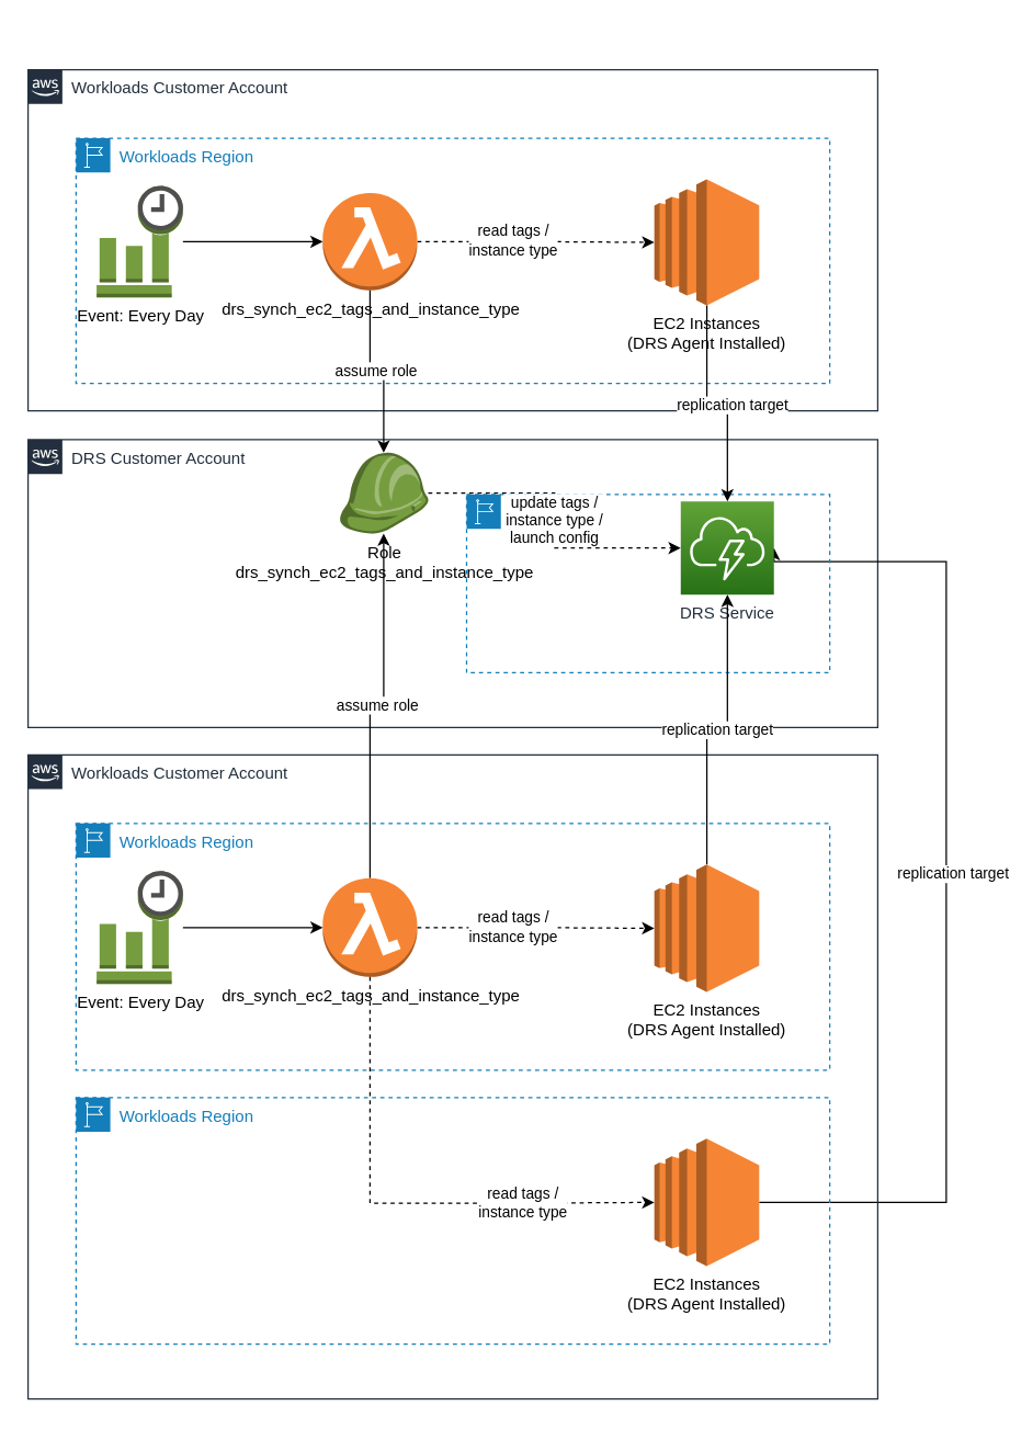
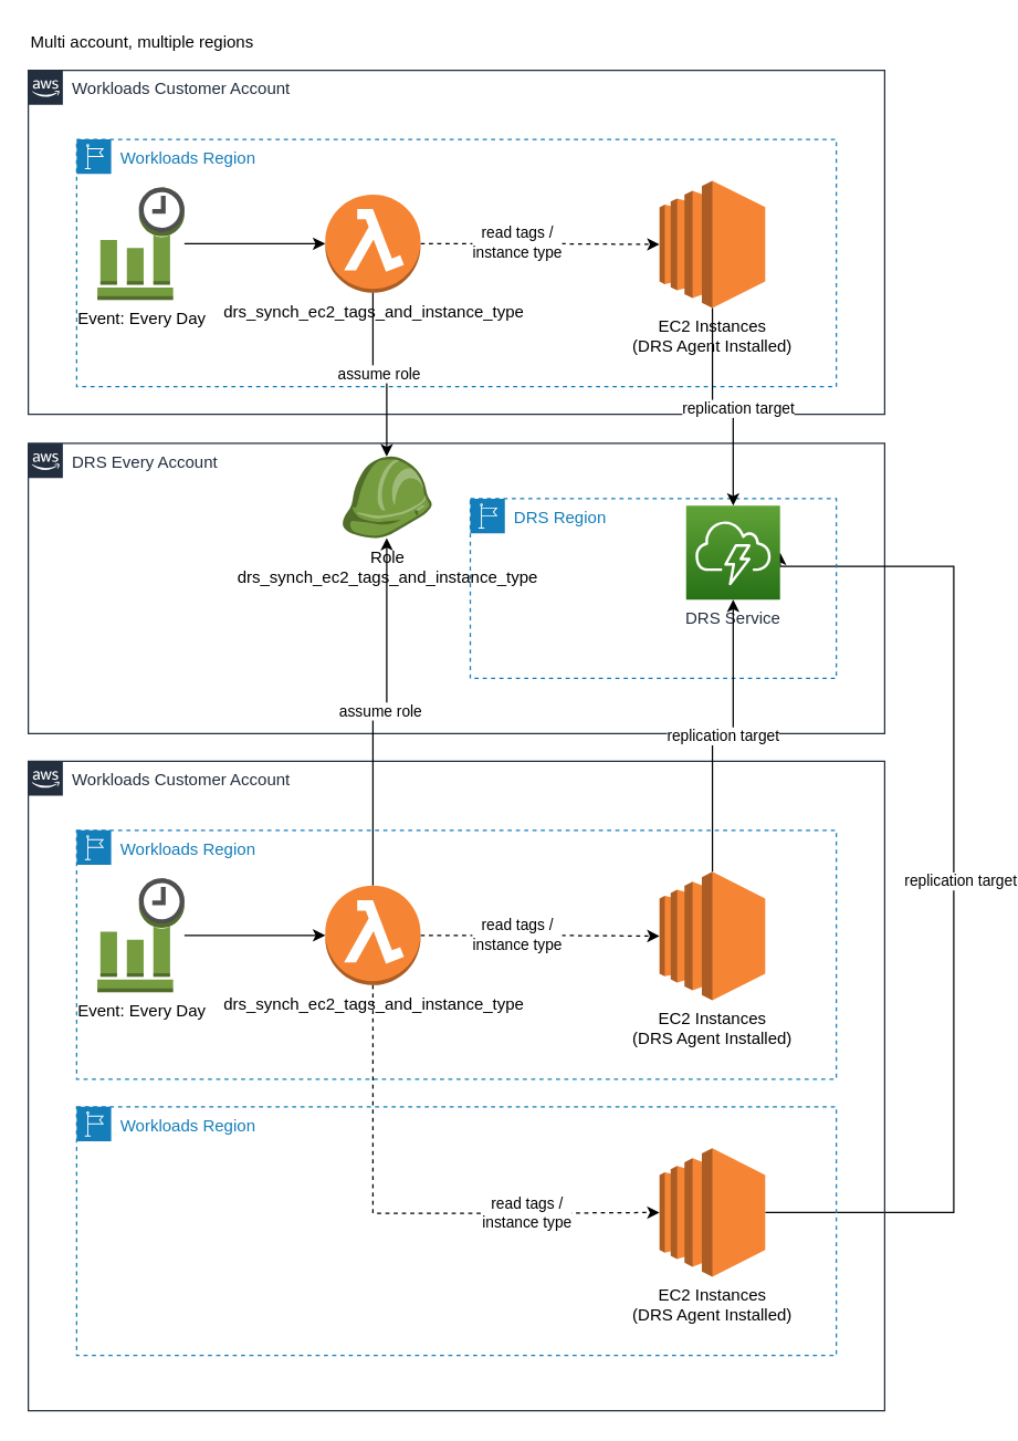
  <mxCell id="0" />
  <mxCell id="1" value="Account" parent="0" />
- <mxCell id="2" value="DRS Customer Account" style="points=[[0,0],[0.25,0],[0.5,0],[0.75,0],[1,0],[1,0.25],[1,0.5],[1,0.75],[1,1],[0.75,1],[0.5,1],[0.25,1],[0,1],[0,0.75],[0,0.5],[0,0.25]];outlineConnect=0;gradientColor=none;html=1;whiteSpace=wrap;fontSize=12;fontStyle=0;shape=mxgraph.aws4.group;grIcon=mxgraph.aws4.group_aws_cloud_alt;strokeColor=#232F3E;fillColor=none;verticalAlign=top;align=left;spacingLeft=30;fontColor=#232F3E;dashed=0;" parent="1" vertex="1"><mxGeometry x="20" y="320" width="620" height="210" as="geometry" /></mxCell>
+ <mxCell id="2" value="DRS Every Account" style="points=[[0,0],[0.25,0],[0.5,0],[0.75,0],[1,0],[1,0.25],[1,0.5],[1,0.75],[1,1],[0.75,1],[0.5,1],[0.25,1],[0,1],[0,0.75],[0,0.5],[0,0.25]];outlineConnect=0;gradientColor=none;html=1;whiteSpace=wrap;fontSize=12;fontStyle=0;shape=mxgraph.aws4.group;grIcon=mxgraph.aws4.group_aws_cloud_alt;strokeColor=#232F3E;fillColor=none;verticalAlign=top;align=left;spacingLeft=30;fontColor=#232F3E;dashed=0;" parent="1" vertex="1"><mxGeometry x="20" y="320" width="620" height="210" as="geometry" /></mxCell>
  <mxCell id="3" value="Workloads Customer Account" style="points=[[0,0],[0.25,0],[0.5,0],[0.75,0],[1,0],[1,0.25],[1,0.5],[1,0.75],[1,1],[0.75,1],[0.5,1],[0.25,1],[0,1],[0,0.75],[0,0.5],[0,0.25]];outlineConnect=0;gradientColor=none;html=1;whiteSpace=wrap;fontSize=12;fontStyle=0;shape=mxgraph.aws4.group;grIcon=mxgraph.aws4.group_aws_cloud_alt;strokeColor=#232F3E;fillColor=none;verticalAlign=top;align=left;spacingLeft=30;fontColor=#232F3E;dashed=0;" parent="1" vertex="1"><mxGeometry x="20" y="50" width="620" height="249" as="geometry" /></mxCell>
  <mxCell id="4" value="Workloads Region" style="points=[[0,0],[0.25,0],[0.5,0],[0.75,0],[1,0],[1,0.25],[1,0.5],[1,0.75],[1,1],[0.75,1],[0.5,1],[0.25,1],[0,1],[0,0.75],[0,0.5],[0,0.25]];outlineConnect=0;gradientColor=none;html=1;whiteSpace=wrap;fontSize=12;fontStyle=0;shape=mxgraph.aws4.group;grIcon=mxgraph.aws4.group_region;strokeColor=#147EBA;fillColor=none;verticalAlign=top;align=left;spacingLeft=30;fontColor=#147EBA;dashed=1;" parent="1" vertex="1"><mxGeometry x="55" y="100" width="550" height="179" as="geometry" /></mxCell>
  <mxCell id="5" style="edgeStyle=orthogonalEdgeStyle;rounded=0;orthogonalLoop=1;jettySize=auto;html=1;dashed=1;" parent="1" source="7" target="10" edge="1"><mxGeometry relative="1" as="geometry" /></mxCell>
  <mxCell id="6" value="read tags /&lt;br&gt;instance type" style="edgeLabel;html=1;align=center;verticalAlign=middle;resizable=0;points=[];" parent="5" vertex="1" connectable="0"><mxGeometry x="-0.205" y="1" relative="1" as="geometry"><mxPoint as="offset" /></mxGeometry></mxCell>
  <mxCell id="7" value="drs_synch_ec2_tags_and_instance_type" style="outlineConnect=0;dashed=0;verticalLabelPosition=bottom;verticalAlign=top;align=center;html=1;shape=mxgraph.aws3.lambda_function;fillColor=#F58534;gradientColor=none;" parent="1" vertex="1"><mxGeometry x="235" y="140" width="69" height="71" as="geometry" /></mxCell>
  <mxCell id="8" style="edgeStyle=orthogonalEdgeStyle;rounded=0;orthogonalLoop=1;jettySize=auto;html=1;" parent="1" source="9" target="7" edge="1"><mxGeometry relative="1" as="geometry" /></mxCell>
  <mxCell id="9" value="Event: Every Day" style="outlineConnect=0;dashed=0;verticalLabelPosition=bottom;verticalAlign=top;align=center;html=1;shape=mxgraph.aws3.event_time_based;fillColor=#759C3E;gradientColor=none;" parent="1" vertex="1"><mxGeometry x="70" y="134.75" width="63" height="81.5" as="geometry" /></mxCell>
  <mxCell id="10" value="EC2 Instances&lt;br&gt;(DRS Agent Installed)" style="outlineConnect=0;dashed=0;verticalLabelPosition=bottom;verticalAlign=top;align=center;html=1;shape=mxgraph.aws3.ec2;fillColor=#F58534;gradientColor=none;" parent="1" vertex="1"><mxGeometry x="477" y="130" width="76.5" height="92" as="geometry" /></mxCell>
  <mxCell id="11" style="edgeStyle=orthogonalEdgeStyle;rounded=0;orthogonalLoop=1;jettySize=auto;html=1;entryX=1;entryY=0.5;entryDx=0;entryDy=0;entryPerimeter=0;" parent="1" source="33" target="16" edge="1"><mxGeometry relative="1" as="geometry"><Array as="points"><mxPoint x="690" y="877" /><mxPoint x="690" y="409" /></Array></mxGeometry></mxCell>
  <mxCell id="12" value="replication target" style="edgeLabel;html=1;align=center;verticalAlign=middle;resizable=0;points=[];" parent="11" vertex="1" connectable="0"><mxGeometry x="0.018" y="-4" relative="1" as="geometry"><mxPoint as="offset" /></mxGeometry></mxCell>
  <mxCell id="13" value="Region" parent="0" />
  <mxCell id="14" value="Workloads Customer Account" style="points=[[0,0],[0.25,0],[0.5,0],[0.75,0],[1,0],[1,0.25],[1,0.5],[1,0.75],[1,1],[0.75,1],[0.5,1],[0.25,1],[0,1],[0,0.75],[0,0.5],[0,0.25]];outlineConnect=0;gradientColor=none;html=1;whiteSpace=wrap;fontSize=12;fontStyle=0;shape=mxgraph.aws4.group;grIcon=mxgraph.aws4.group_aws_cloud_alt;strokeColor=#232F3E;fillColor=none;verticalAlign=top;align=left;spacingLeft=30;fontColor=#232F3E;dashed=0;" parent="13" vertex="1"><mxGeometry x="20" y="550" width="620" height="470" as="geometry" /></mxCell>
  <mxCell id="15" value="DRS Region" style="points=[[0,0],[0.25,0],[0.5,0],[0.75,0],[1,0],[1,0.25],[1,0.5],[1,0.75],[1,1],[0.75,1],[0.5,1],[0.25,1],[0,1],[0,0.75],[0,0.5],[0,0.25]];outlineConnect=0;gradientColor=none;html=1;whiteSpace=wrap;fontSize=12;fontStyle=0;shape=mxgraph.aws4.group;grIcon=mxgraph.aws4.group_region;strokeColor=#147EBA;fillColor=none;verticalAlign=top;align=left;spacingLeft=30;fontColor=#147EBA;dashed=1;" parent="13" vertex="1"><mxGeometry x="340" y="360" width="265" height="130" as="geometry" /></mxCell>
  <mxCell id="16" value="DRS Service" style="points=[[0,0,0],[0.25,0,0],[0.5,0,0],[0.75,0,0],[1,0,0],[0,1,0],[0.25,1,0],[0.5,1,0],[0.75,1,0],[1,1,0],[0,0.25,0],[0,0.5,0],[0,0.75,0],[1,0.25,0],[1,0.5,0],[1,0.75,0]];outlineConnect=0;fontColor=#232F3E;gradientColor=#60A337;gradientDirection=north;fillColor=#277116;strokeColor=#ffffff;dashed=0;verticalLabelPosition=bottom;verticalAlign=top;align=center;html=1;fontSize=12;fontStyle=0;aspect=fixed;shape=mxgraph.aws4.resourceIcon;resIcon=mxgraph.aws4.cloudendure_disaster_recovery;" parent="13" vertex="1"><mxGeometry x="496.25" y="365" width="68" height="68" as="geometry" /></mxCell>
  <mxCell id="17" value="Workloads Region" style="points=[[0,0],[0.25,0],[0.5,0],[0.75,0],[1,0],[1,0.25],[1,0.5],[1,0.75],[1,1],[0.75,1],[0.5,1],[0.25,1],[0,1],[0,0.75],[0,0.5],[0,0.25]];outlineConnect=0;gradientColor=none;html=1;whiteSpace=wrap;fontSize=12;fontStyle=0;shape=mxgraph.aws4.group;grIcon=mxgraph.aws4.group_region;strokeColor=#147EBA;fillColor=none;verticalAlign=top;align=left;spacingLeft=30;fontColor=#147EBA;dashed=1;" parent="13" vertex="1"><mxGeometry x="55" y="600" width="550" height="180" as="geometry" /></mxCell>
  <mxCell id="18" value="assume role" style="edgeStyle=orthogonalEdgeStyle;rounded=0;orthogonalLoop=1;jettySize=auto;html=1;" parent="13" source="21" target="27" edge="1"><mxGeometry relative="1" as="geometry" /></mxCell>
  <mxCell id="19" style="edgeStyle=orthogonalEdgeStyle;rounded=0;orthogonalLoop=1;jettySize=auto;html=1;dashed=1;" parent="13" source="21" target="25" edge="1"><mxGeometry relative="1" as="geometry" /></mxCell>
  <mxCell id="20" value="read tags /&lt;br&gt;instance type" style="edgeLabel;html=1;align=center;verticalAlign=middle;resizable=0;points=[];" parent="19" vertex="1" connectable="0"><mxGeometry x="-0.205" y="1" relative="1" as="geometry"><mxPoint as="offset" /></mxGeometry></mxCell>
  <mxCell id="21" value="drs_synch_ec2_tags_and_instance_type" style="outlineConnect=0;dashed=0;verticalLabelPosition=bottom;verticalAlign=top;align=center;html=1;shape=mxgraph.aws3.lambda_function;fillColor=#F58534;gradientColor=none;" parent="13" vertex="1"><mxGeometry x="235" y="640" width="69" height="72" as="geometry" /></mxCell>
  <mxCell id="22" style="edgeStyle=orthogonalEdgeStyle;rounded=0;orthogonalLoop=1;jettySize=auto;html=1;" parent="13" source="23" target="21" edge="1"><mxGeometry relative="1" as="geometry" /></mxCell>
  <mxCell id="23" value="Event: Every Day" style="outlineConnect=0;dashed=0;verticalLabelPosition=bottom;verticalAlign=top;align=center;html=1;shape=mxgraph.aws3.event_time_based;fillColor=#759C3E;gradientColor=none;" parent="13" vertex="1"><mxGeometry x="70" y="634.75" width="63" height="82.5" as="geometry" /></mxCell>
  <mxCell id="24" value="replication target" style="edgeStyle=orthogonalEdgeStyle;rounded=0;orthogonalLoop=1;jettySize=auto;html=1;" parent="13" source="25" target="16" edge="1"><mxGeometry relative="1" as="geometry" /></mxCell>
  <mxCell id="25" value="EC2 Instances&lt;br&gt;(DRS Agent Installed)" style="outlineConnect=0;dashed=0;verticalLabelPosition=bottom;verticalAlign=top;align=center;html=1;shape=mxgraph.aws3.ec2;fillColor=#F58534;gradientColor=none;" parent="13" vertex="1"><mxGeometry x="477" y="630" width="76.5" height="93" as="geometry" /></mxCell>
- <mxCell id="26" value="update tags /&lt;br&gt;instance type /&lt;br&gt;launch config" style="edgeStyle=orthogonalEdgeStyle;rounded=0;orthogonalLoop=1;jettySize=auto;html=1;dashed=1;" parent="13" source="27" target="16" edge="1"><mxGeometry relative="1" as="geometry" /></mxCell>
  <mxCell id="27" value="Role&lt;br&gt;drs_synch_ec2_tags_and_instance_type" style="outlineConnect=0;dashed=0;verticalLabelPosition=bottom;verticalAlign=top;align=center;html=1;shape=mxgraph.aws3.role;fillColor=#759C3E;gradientColor=none;" parent="13" vertex="1"><mxGeometry x="247" y="329.5" width="65" height="59" as="geometry" /></mxCell>
+ <mxCell id="28" value="Multi account, multiple regions" style="text;html=1;strokeColor=none;fillColor=none;align=left;verticalAlign=middle;whiteSpace=wrap;rounded=0;" parent="13" vertex="1"><mxGeometry x="20" y="20" width="260" height="20" as="geometry" /></mxCell>
  <mxCell id="29" value="assume role" style="edgeStyle=orthogonalEdgeStyle;rounded=0;orthogonalLoop=1;jettySize=auto;html=1;" parent="13" source="7" target="27" edge="1"><mxGeometry relative="1" as="geometry" /></mxCell>
  <mxCell id="30" style="edgeStyle=orthogonalEdgeStyle;rounded=0;orthogonalLoop=1;jettySize=auto;html=1;" parent="13" source="10" target="16" edge="1"><mxGeometry relative="1" as="geometry" /></mxCell>
  <mxCell id="31" value="replication target" style="edgeLabel;html=1;align=center;verticalAlign=middle;resizable=0;points=[];" parent="30" vertex="1" connectable="0"><mxGeometry x="0.098" y="3" relative="1" as="geometry"><mxPoint as="offset" /></mxGeometry></mxCell>
  <mxCell id="32" value="Workloads Region" style="points=[[0,0],[0.25,0],[0.5,0],[0.75,0],[1,0],[1,0.25],[1,0.5],[1,0.75],[1,1],[0.75,1],[0.5,1],[0.25,1],[0,1],[0,0.75],[0,0.5],[0,0.25]];outlineConnect=0;gradientColor=none;html=1;whiteSpace=wrap;fontSize=12;fontStyle=0;shape=mxgraph.aws4.group;grIcon=mxgraph.aws4.group_region;strokeColor=#147EBA;fillColor=none;verticalAlign=top;align=left;spacingLeft=30;fontColor=#147EBA;dashed=1;" parent="13" vertex="1"><mxGeometry x="55" y="800" width="550" height="180" as="geometry" /></mxCell>
  <mxCell id="33" value="EC2 Instances&lt;br&gt;(DRS Agent Installed)" style="outlineConnect=0;dashed=0;verticalLabelPosition=bottom;verticalAlign=top;align=center;html=1;shape=mxgraph.aws3.ec2;fillColor=#F58534;gradientColor=none;" parent="13" vertex="1"><mxGeometry x="477" y="830" width="76.5" height="93" as="geometry" /></mxCell>
  <mxCell id="34" style="edgeStyle=orthogonalEdgeStyle;rounded=0;orthogonalLoop=1;jettySize=auto;html=1;entryX=0;entryY=0.5;entryDx=0;entryDy=0;entryPerimeter=0;dashed=1;" parent="13" source="21" target="33" edge="1"><mxGeometry relative="1" as="geometry"><Array as="points"><mxPoint x="270" y="877" /><mxPoint x="391" y="877" /></Array></mxGeometry></mxCell>
  <mxCell id="35" value="read tags /&lt;br&gt;instance type" style="edgeLabel;html=1;align=center;verticalAlign=middle;resizable=0;points=[];" parent="34" vertex="1" connectable="0"><mxGeometry x="-0.785" y="4" relative="1" as="geometry"><mxPoint x="106.5" y="124.5" as="offset" /></mxGeometry></mxCell>
